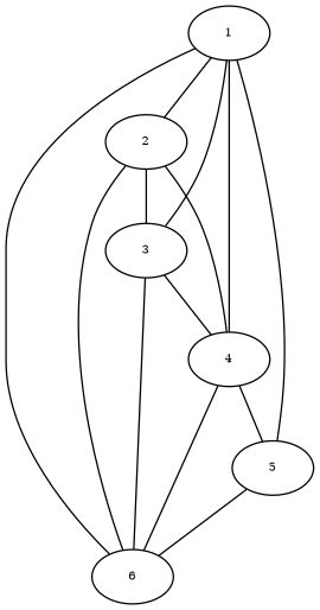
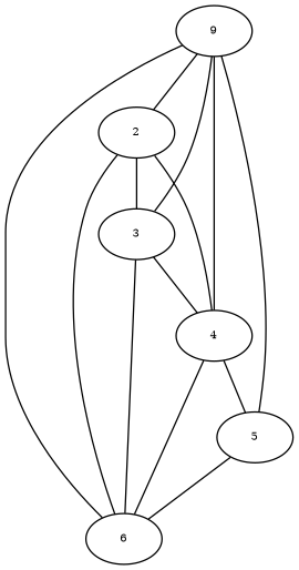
  graph {
    node [fontsize=8]
    edge [fontsize=8]
-   n1 [label=1]
+   n1 [label=9]
    n2 [label=2]
    n3 [label=3]
    n4 [label=4]
    n5 [label=5]
    n6 [label=6]
    n1 -- n2
    n1 -- n3
    n1 -- n4
    n1 -- n5
    n1 -- n6
    n2 -- n3
    n2 -- n4
    n2 -- n6
    n3 -- n4
    n3 -- n6
    n4 -- n5
    n4 -- n6
    n5 -- n6
  }
